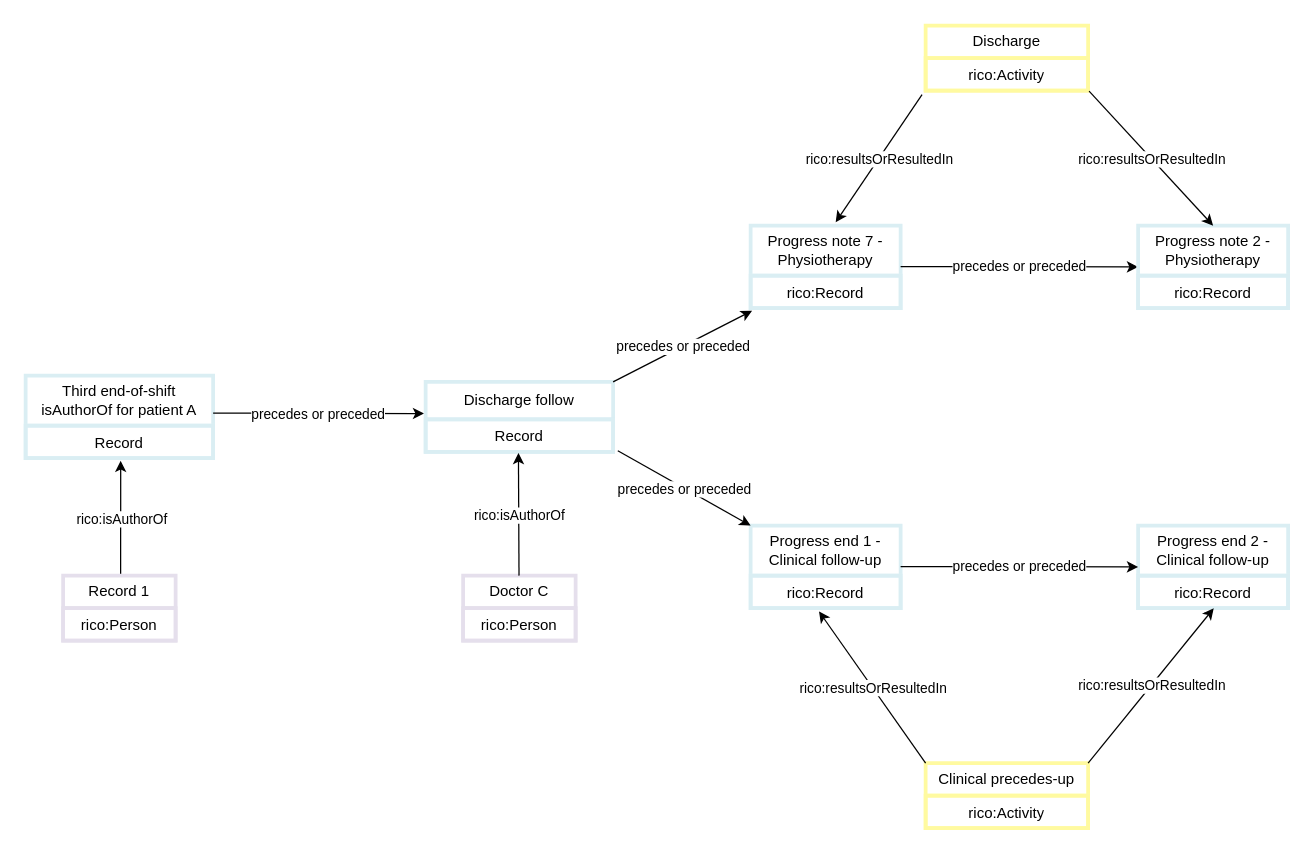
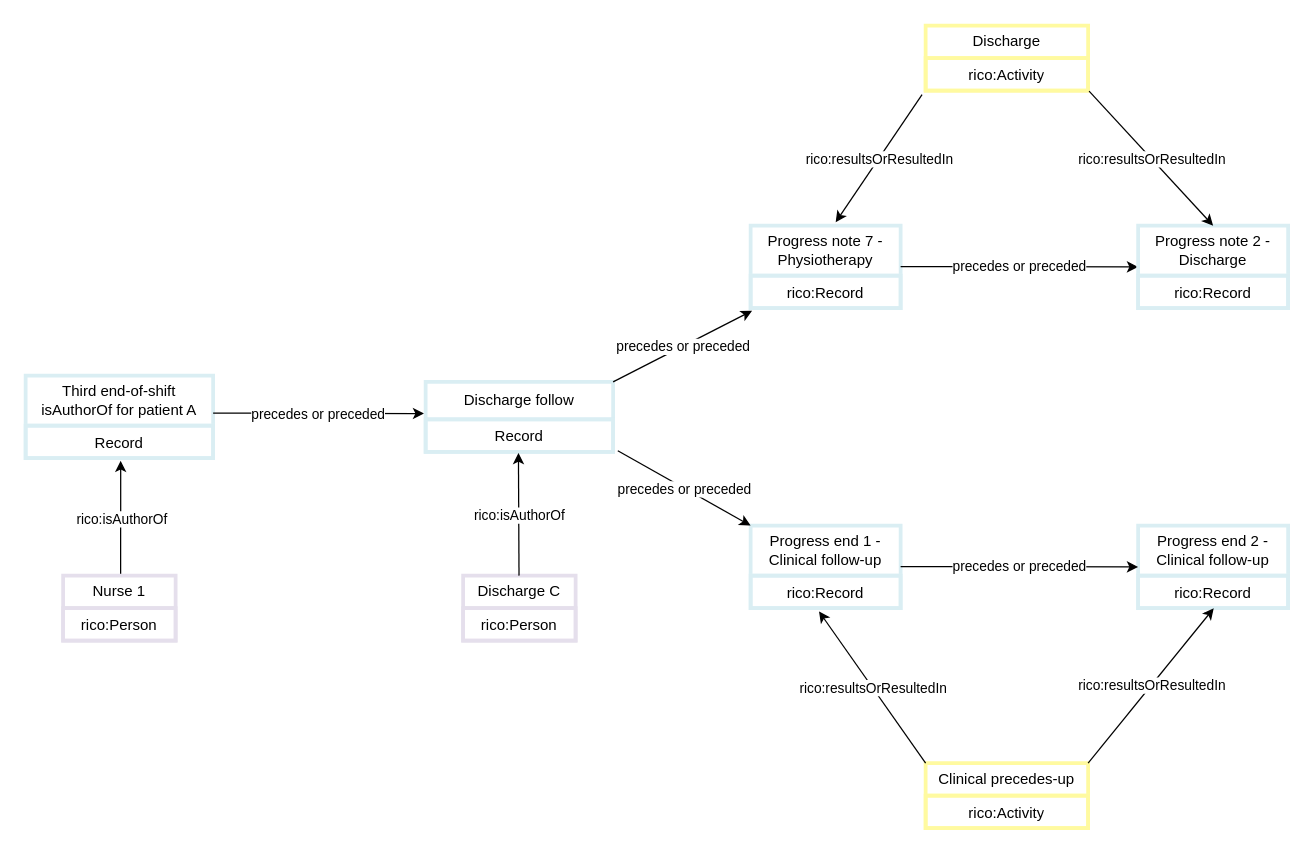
  <mxCell id="0" />
  <mxCell id="1" parent="0" />
  <mxCell id="2" value="Third end-of-shift isAuthorOf for patient A" style="swimlane;fontStyle=0;childLayout=stackLayout;horizontal=1;startSize=40;strokeColor=#DAEEF3;strokeWidth=3;fillColor=none;horizontalStack=0;resizeParent=1;resizeParentMax=0;resizeLast=0;collapsible=1;marginBottom=0;whiteSpace=wrap;html=1;labelPadding=0;" parent="1" vertex="1"><mxGeometry x="20" y="300" width="150" height="66" as="geometry" /></mxCell>
  <mxCell id="3" value="Record" style="text;strokeColor=#DAEEF3;strokeWidth=3;fillColor=none;align=center;verticalAlign=top;spacingLeft=4;spacingRight=4;overflow=hidden;rotatable=0;points=[[0,0.5],[1,0.5]];portConstraint=eastwest;whiteSpace=wrap;html=1;" parent="2" vertex="1"><mxGeometry y="40" width="150" height="26" as="geometry" /></mxCell>
  <mxCell id="4" value="" style="endArrow=classic;html=1;rounded=0;entryX=-0.008;entryY=0.452;entryDx=0;entryDy=0;entryPerimeter=0;" edge="1" parent="1" target="6"><mxGeometry relative="1" as="geometry"><mxPoint x="170" y="330" as="sourcePoint" /><mxPoint x="370" y="330" as="targetPoint" /></mxGeometry></mxCell>
  <mxCell id="5" value="precedes or preceded" style="edgeLabel;resizable=0;html=1;;align=center;verticalAlign=middle;" connectable="0" vertex="1" parent="4"><mxGeometry relative="1" as="geometry" /></mxCell>
  <mxCell id="6" value="Discharge follow" style="swimlane;fontStyle=0;childLayout=stackLayout;horizontal=1;startSize=30;strokeColor=#DAEEF3;strokeWidth=3;fillColor=none;horizontalStack=0;resizeParent=1;resizeParentMax=0;resizeLast=0;collapsible=1;marginBottom=0;whiteSpace=wrap;html=1;labelPadding=0;" vertex="1" parent="1"><mxGeometry x="340" y="305" width="150" height="56" as="geometry" /></mxCell>
  <mxCell id="7" value="Record" style="text;strokeColor=#DAEEF3;strokeWidth=3;fillColor=none;align=center;verticalAlign=top;spacingLeft=4;spacingRight=4;overflow=hidden;rotatable=0;points=[[0,0.5],[1,0.5]];portConstraint=eastwest;whiteSpace=wrap;html=1;" vertex="1" parent="6"><mxGeometry y="30" width="150" height="26" as="geometry" /></mxCell>
  <mxCell id="8" value="" style="endArrow=classic;html=1;rounded=0;entryX=0.507;entryY=1.082;entryDx=0;entryDy=0;entryPerimeter=0;" edge="1" parent="1" target="3"><mxGeometry relative="1" as="geometry"><mxPoint x="96" y="460" as="sourcePoint" /><mxPoint x="180" y="460" as="targetPoint" /></mxGeometry></mxCell>
  <mxCell id="9" value="rico:isAuthorOf" style="edgeLabel;resizable=0;html=1;;align=center;verticalAlign=middle;" connectable="0" vertex="1" parent="8"><mxGeometry relative="1" as="geometry" /></mxCell>
- <mxCell id="10" value="Record 1" style="swimlane;fontStyle=0;childLayout=stackLayout;horizontal=1;startSize=26;strokeColor=#E5DFEC;strokeWidth=3;fillColor=none;horizontalStack=0;resizeParent=1;resizeParentMax=0;resizeLast=0;collapsible=1;marginBottom=0;whiteSpace=wrap;html=1;" vertex="1" parent="1"><mxGeometry x="50" y="460" width="90" height="52" as="geometry" /></mxCell>
+ <mxCell id="10" value="Nurse 1" style="swimlane;fontStyle=0;childLayout=stackLayout;horizontal=1;startSize=26;strokeColor=#E5DFEC;strokeWidth=3;fillColor=none;horizontalStack=0;resizeParent=1;resizeParentMax=0;resizeLast=0;collapsible=1;marginBottom=0;whiteSpace=wrap;html=1;" vertex="1" parent="1"><mxGeometry x="50" y="460" width="90" height="52" as="geometry" /></mxCell>
  <mxCell id="11" value="rico:Person" style="text;strokeColor=#E5DFEC;strokeWidth=3;fillColor=none;align=center;verticalAlign=top;spacingLeft=4;spacingRight=4;overflow=hidden;rotatable=0;points=[[0,0.5],[1,0.5]];portConstraint=eastwest;whiteSpace=wrap;html=1;" vertex="1" parent="10"><mxGeometry y="26" width="90" height="26" as="geometry" /></mxCell>
- <mxCell id="12" value="Doctor C" style="swimlane;fontStyle=0;childLayout=stackLayout;horizontal=1;startSize=26;strokeColor=#E5DFEC;strokeWidth=3;fillColor=none;horizontalStack=0;resizeParent=1;resizeParentMax=0;resizeLast=0;collapsible=1;marginBottom=0;whiteSpace=wrap;html=1;" vertex="1" parent="1"><mxGeometry x="370" y="460" width="90" height="52" as="geometry" /></mxCell>
+ <mxCell id="12" value="Discharge C" style="swimlane;fontStyle=0;childLayout=stackLayout;horizontal=1;startSize=26;strokeColor=#E5DFEC;strokeWidth=3;fillColor=none;horizontalStack=0;resizeParent=1;resizeParentMax=0;resizeLast=0;collapsible=1;marginBottom=0;whiteSpace=wrap;html=1;" vertex="1" parent="1"><mxGeometry x="370" y="460" width="90" height="52" as="geometry" /></mxCell>
  <mxCell id="13" value="rico:Person" style="text;strokeColor=#E5DFEC;strokeWidth=3;fillColor=none;align=center;verticalAlign=top;spacingLeft=4;spacingRight=4;overflow=hidden;rotatable=0;points=[[0,0.5],[1,0.5]];portConstraint=eastwest;whiteSpace=wrap;html=1;" vertex="1" parent="12"><mxGeometry y="26" width="90" height="26" as="geometry" /></mxCell>
  <mxCell id="14" value="" style="endArrow=classic;html=1;rounded=0;entryX=0.495;entryY=1.033;entryDx=0;entryDy=0;entryPerimeter=0;" edge="1" parent="1" target="7"><mxGeometry relative="1" as="geometry"><mxPoint x="414.71" y="460" as="sourcePoint" /><mxPoint x="414.71" y="368" as="targetPoint" /></mxGeometry></mxCell>
  <mxCell id="15" value="rico:isAuthorOf" style="edgeLabel;resizable=0;html=1;;align=center;verticalAlign=middle;" connectable="0" vertex="1" parent="14"><mxGeometry relative="1" as="geometry" /></mxCell>
  <mxCell id="16" value="" style="endArrow=classic;html=1;rounded=0;exitX=1;exitY=0;exitDx=0;exitDy=0;entryX=0.01;entryY=1.082;entryDx=0;entryDy=0;entryPerimeter=0;" edge="1" parent="1" source="6" target="19"><mxGeometry relative="1" as="geometry"><mxPoint x="510" y="300" as="sourcePoint" /><mxPoint x="620" y="200" as="targetPoint" /></mxGeometry></mxCell>
  <mxCell id="17" value="precedes or preceded" style="edgeLabel;resizable=0;html=1;;align=center;verticalAlign=middle;" connectable="0" vertex="1" parent="16"><mxGeometry relative="1" as="geometry" /></mxCell>
  <mxCell id="18" value="Progress note 7 - Physiotherapy" style="swimlane;fontStyle=0;childLayout=stackLayout;horizontal=1;startSize=40;strokeColor=#DAEEF3;strokeWidth=3;fillColor=none;horizontalStack=0;resizeParent=1;resizeParentMax=0;resizeLast=0;collapsible=1;marginBottom=0;whiteSpace=wrap;html=1;" vertex="1" parent="1"><mxGeometry x="600" y="180" width="120" height="66" as="geometry" /></mxCell>
  <mxCell id="19" value="rico:Record" style="text;strokeColor=#DAEEF3;strokeWidth=3;fillColor=none;align=center;verticalAlign=top;spacingLeft=4;spacingRight=4;overflow=hidden;rotatable=0;points=[[0,0.5],[1,0.5]];portConstraint=eastwest;whiteSpace=wrap;html=1;" vertex="1" parent="18"><mxGeometry y="40" width="120" height="26" as="geometry" /></mxCell>
  <mxCell id="20" value="Progress end 1 - Clinical follow-up" style="swimlane;fontStyle=0;childLayout=stackLayout;horizontal=1;startSize=40;strokeColor=#DAEEF3;strokeWidth=3;fillColor=none;horizontalStack=0;resizeParent=1;resizeParentMax=0;resizeLast=0;collapsible=1;marginBottom=0;whiteSpace=wrap;html=1;" vertex="1" parent="1"><mxGeometry x="600" y="420" width="120" height="66" as="geometry" /></mxCell>
  <mxCell id="21" value="rico:Record" style="text;strokeColor=#DAEEF3;strokeWidth=3;fillColor=none;align=center;verticalAlign=top;spacingLeft=4;spacingRight=4;overflow=hidden;rotatable=0;points=[[0,0.5],[1,0.5]];portConstraint=eastwest;whiteSpace=wrap;html=1;" vertex="1" parent="20"><mxGeometry y="40" width="120" height="26" as="geometry" /></mxCell>
  <mxCell id="22" value="" style="endArrow=classic;html=1;rounded=0;exitX=1.025;exitY=0.967;exitDx=0;exitDy=0;entryX=0;entryY=0;entryDx=0;entryDy=0;exitPerimeter=0;" edge="1" parent="1" source="7" target="20"><mxGeometry relative="1" as="geometry"><mxPoint x="554" y="437" as="sourcePoint" /><mxPoint x="700" y="320" as="targetPoint" /></mxGeometry></mxCell>
  <mxCell id="23" value="precedes or preceded" style="edgeLabel;resizable=0;html=1;;align=center;verticalAlign=middle;" connectable="0" vertex="1" parent="22"><mxGeometry relative="1" as="geometry" /></mxCell>
  <mxCell id="24" value="" style="endArrow=classic;html=1;rounded=0;entryX=0;entryY=0.5;entryDx=0;entryDy=0;" edge="1" parent="1" target="26"><mxGeometry relative="1" as="geometry"><mxPoint x="720" y="212.71" as="sourcePoint" /><mxPoint x="889" y="212.71" as="targetPoint" /></mxGeometry></mxCell>
  <mxCell id="25" value="precedes or preceded" style="edgeLabel;resizable=0;html=1;;align=center;verticalAlign=middle;" connectable="0" vertex="1" parent="24"><mxGeometry relative="1" as="geometry" /></mxCell>
- <mxCell id="26" value="Progress note 2 - Physiotherapy" style="swimlane;fontStyle=0;childLayout=stackLayout;horizontal=1;startSize=40;strokeColor=#DAEEF3;strokeWidth=3;fillColor=none;horizontalStack=0;resizeParent=1;resizeParentMax=0;resizeLast=0;collapsible=1;marginBottom=0;whiteSpace=wrap;html=1;" vertex="1" parent="1"><mxGeometry x="910" y="180" width="120" height="66" as="geometry" /></mxCell>
+ <mxCell id="26" value="Progress note 2 - Discharge" style="swimlane;fontStyle=0;childLayout=stackLayout;horizontal=1;startSize=40;strokeColor=#DAEEF3;strokeWidth=3;fillColor=none;horizontalStack=0;resizeParent=1;resizeParentMax=0;resizeLast=0;collapsible=1;marginBottom=0;whiteSpace=wrap;html=1;" vertex="1" parent="1"><mxGeometry x="910" y="180" width="120" height="66" as="geometry" /></mxCell>
  <mxCell id="27" value="rico:Record" style="text;strokeColor=#DAEEF3;strokeWidth=3;fillColor=none;align=center;verticalAlign=top;spacingLeft=4;spacingRight=4;overflow=hidden;rotatable=0;points=[[0,0.5],[1,0.5]];portConstraint=eastwest;whiteSpace=wrap;html=1;" vertex="1" parent="26"><mxGeometry y="40" width="120" height="26" as="geometry" /></mxCell>
  <mxCell id="28" value="Progress end 2 - Clinical follow-up" style="swimlane;fontStyle=0;childLayout=stackLayout;horizontal=1;startSize=40;strokeColor=#DAEEF3;strokeWidth=3;fillColor=none;horizontalStack=0;resizeParent=1;resizeParentMax=0;resizeLast=0;collapsible=1;marginBottom=0;whiteSpace=wrap;html=1;" vertex="1" parent="1"><mxGeometry x="910" y="420" width="120" height="66" as="geometry" /></mxCell>
  <mxCell id="29" value="rico:Record" style="text;strokeColor=#DAEEF3;strokeWidth=3;fillColor=none;align=center;verticalAlign=top;spacingLeft=4;spacingRight=4;overflow=hidden;rotatable=0;points=[[0,0.5],[1,0.5]];portConstraint=eastwest;whiteSpace=wrap;html=1;" vertex="1" parent="28"><mxGeometry y="40" width="120" height="26" as="geometry" /></mxCell>
  <mxCell id="30" value="" style="endArrow=classic;html=1;rounded=0;entryX=0;entryY=0.5;entryDx=0;entryDy=0;" edge="1" parent="1" target="28"><mxGeometry relative="1" as="geometry"><mxPoint x="720" y="452.71" as="sourcePoint" /><mxPoint x="889" y="452.71" as="targetPoint" /></mxGeometry></mxCell>
  <mxCell id="31" value="precedes or preceded" style="edgeLabel;resizable=0;html=1;;align=center;verticalAlign=middle;" connectable="0" vertex="1" parent="30"><mxGeometry relative="1" as="geometry" /></mxCell>
  <mxCell id="32" value="Discharge" style="swimlane;fontStyle=0;childLayout=stackLayout;horizontal=1;startSize=26;strokeColor=#FFFAA0;strokeWidth=3;fillColor=none;horizontalStack=0;resizeParent=1;resizeParentMax=0;resizeLast=0;collapsible=1;marginBottom=0;whiteSpace=wrap;html=1;" vertex="1" parent="1"><mxGeometry x="740" y="20" width="130" height="52" as="geometry" /></mxCell>
  <mxCell id="33" value="rico:Activity" style="text;strokeColor=#FFFAA0;strokeWidth=3;fillColor=none;align=center;verticalAlign=top;spacingLeft=4;spacingRight=4;overflow=hidden;rotatable=0;points=[[0,0.5],[1,0.5]];portConstraint=eastwest;whiteSpace=wrap;html=1;" vertex="1" parent="32"><mxGeometry y="26" width="130" height="26" as="geometry" /></mxCell>
  <mxCell id="34" value="" style="endArrow=classic;html=1;rounded=0;entryX=0.567;entryY=-0.041;entryDx=0;entryDy=0;entryPerimeter=0;exitX=-0.022;exitY=1.126;exitDx=0;exitDy=0;exitPerimeter=0;" edge="1" parent="1" source="33" target="18"><mxGeometry relative="1" as="geometry"><mxPoint x="520" y="120" as="sourcePoint" /><mxPoint x="690" y="120" as="targetPoint" /></mxGeometry></mxCell>
  <mxCell id="35" value="rico:resultsOrResultedIn" style="edgeLabel;resizable=0;html=1;;align=center;verticalAlign=middle;" connectable="0" vertex="1" parent="34"><mxGeometry relative="1" as="geometry" /></mxCell>
  <mxCell id="36" value="" style="endArrow=classic;html=1;rounded=0;entryX=0.5;entryY=0;entryDx=0;entryDy=0;exitX=1.006;exitY=1.016;exitDx=0;exitDy=0;exitPerimeter=0;" edge="1" parent="1" source="33" target="26"><mxGeometry relative="1" as="geometry"><mxPoint x="890" y="95" as="sourcePoint" /><mxPoint x="790" y="187" as="targetPoint" /></mxGeometry></mxCell>
  <mxCell id="37" value="rico:resultsOrResultedIn" style="edgeLabel;resizable=0;html=1;;align=center;verticalAlign=middle;" connectable="0" vertex="1" parent="36"><mxGeometry relative="1" as="geometry" /></mxCell>
  <mxCell id="38" value="Clinical precedes-up" style="swimlane;fontStyle=0;childLayout=stackLayout;horizontal=1;startSize=26;strokeColor=#FFFAA0;strokeWidth=3;fillColor=none;horizontalStack=0;resizeParent=1;resizeParentMax=0;resizeLast=0;collapsible=1;marginBottom=0;whiteSpace=wrap;html=1;" vertex="1" parent="1"><mxGeometry x="740" y="610" width="130" height="52" as="geometry" /></mxCell>
  <mxCell id="39" value="rico:Activity" style="text;strokeColor=#FFFAA0;strokeWidth=3;fillColor=none;align=center;verticalAlign=top;spacingLeft=4;spacingRight=4;overflow=hidden;rotatable=0;points=[[0,0.5],[1,0.5]];portConstraint=eastwest;whiteSpace=wrap;html=1;" vertex="1" parent="38"><mxGeometry y="26" width="130" height="26" as="geometry" /></mxCell>
  <mxCell id="40" value="" style="endArrow=classic;html=1;rounded=0;entryX=0.456;entryY=1.103;entryDx=0;entryDy=0;entryPerimeter=0;exitX=0;exitY=0;exitDx=0;exitDy=0;" edge="1" parent="1" source="38" target="21"><mxGeometry relative="1" as="geometry"><mxPoint x="720" y="540" as="sourcePoint" /><mxPoint x="630" y="642" as="targetPoint" /></mxGeometry></mxCell>
  <mxCell id="41" value="rico:resultsOrResultedIn" style="edgeLabel;resizable=0;html=1;;align=center;verticalAlign=middle;" connectable="0" vertex="1" parent="40"><mxGeometry relative="1" as="geometry" /></mxCell>
  <mxCell id="42" value="" style="endArrow=classic;html=1;rounded=0;entryX=0.504;entryY=1.006;entryDx=0;entryDy=0;entryPerimeter=0;exitX=1;exitY=0;exitDx=0;exitDy=0;" edge="1" parent="1" source="38" target="29"><mxGeometry relative="1" as="geometry"><mxPoint x="900" y="633" as="sourcePoint" /><mxPoint x="815" y="512" as="targetPoint" /></mxGeometry></mxCell>
  <mxCell id="43" value="rico:resultsOrResultedIn" style="edgeLabel;resizable=0;html=1;;align=center;verticalAlign=middle;" connectable="0" vertex="1" parent="42"><mxGeometry relative="1" as="geometry" /></mxCell>
